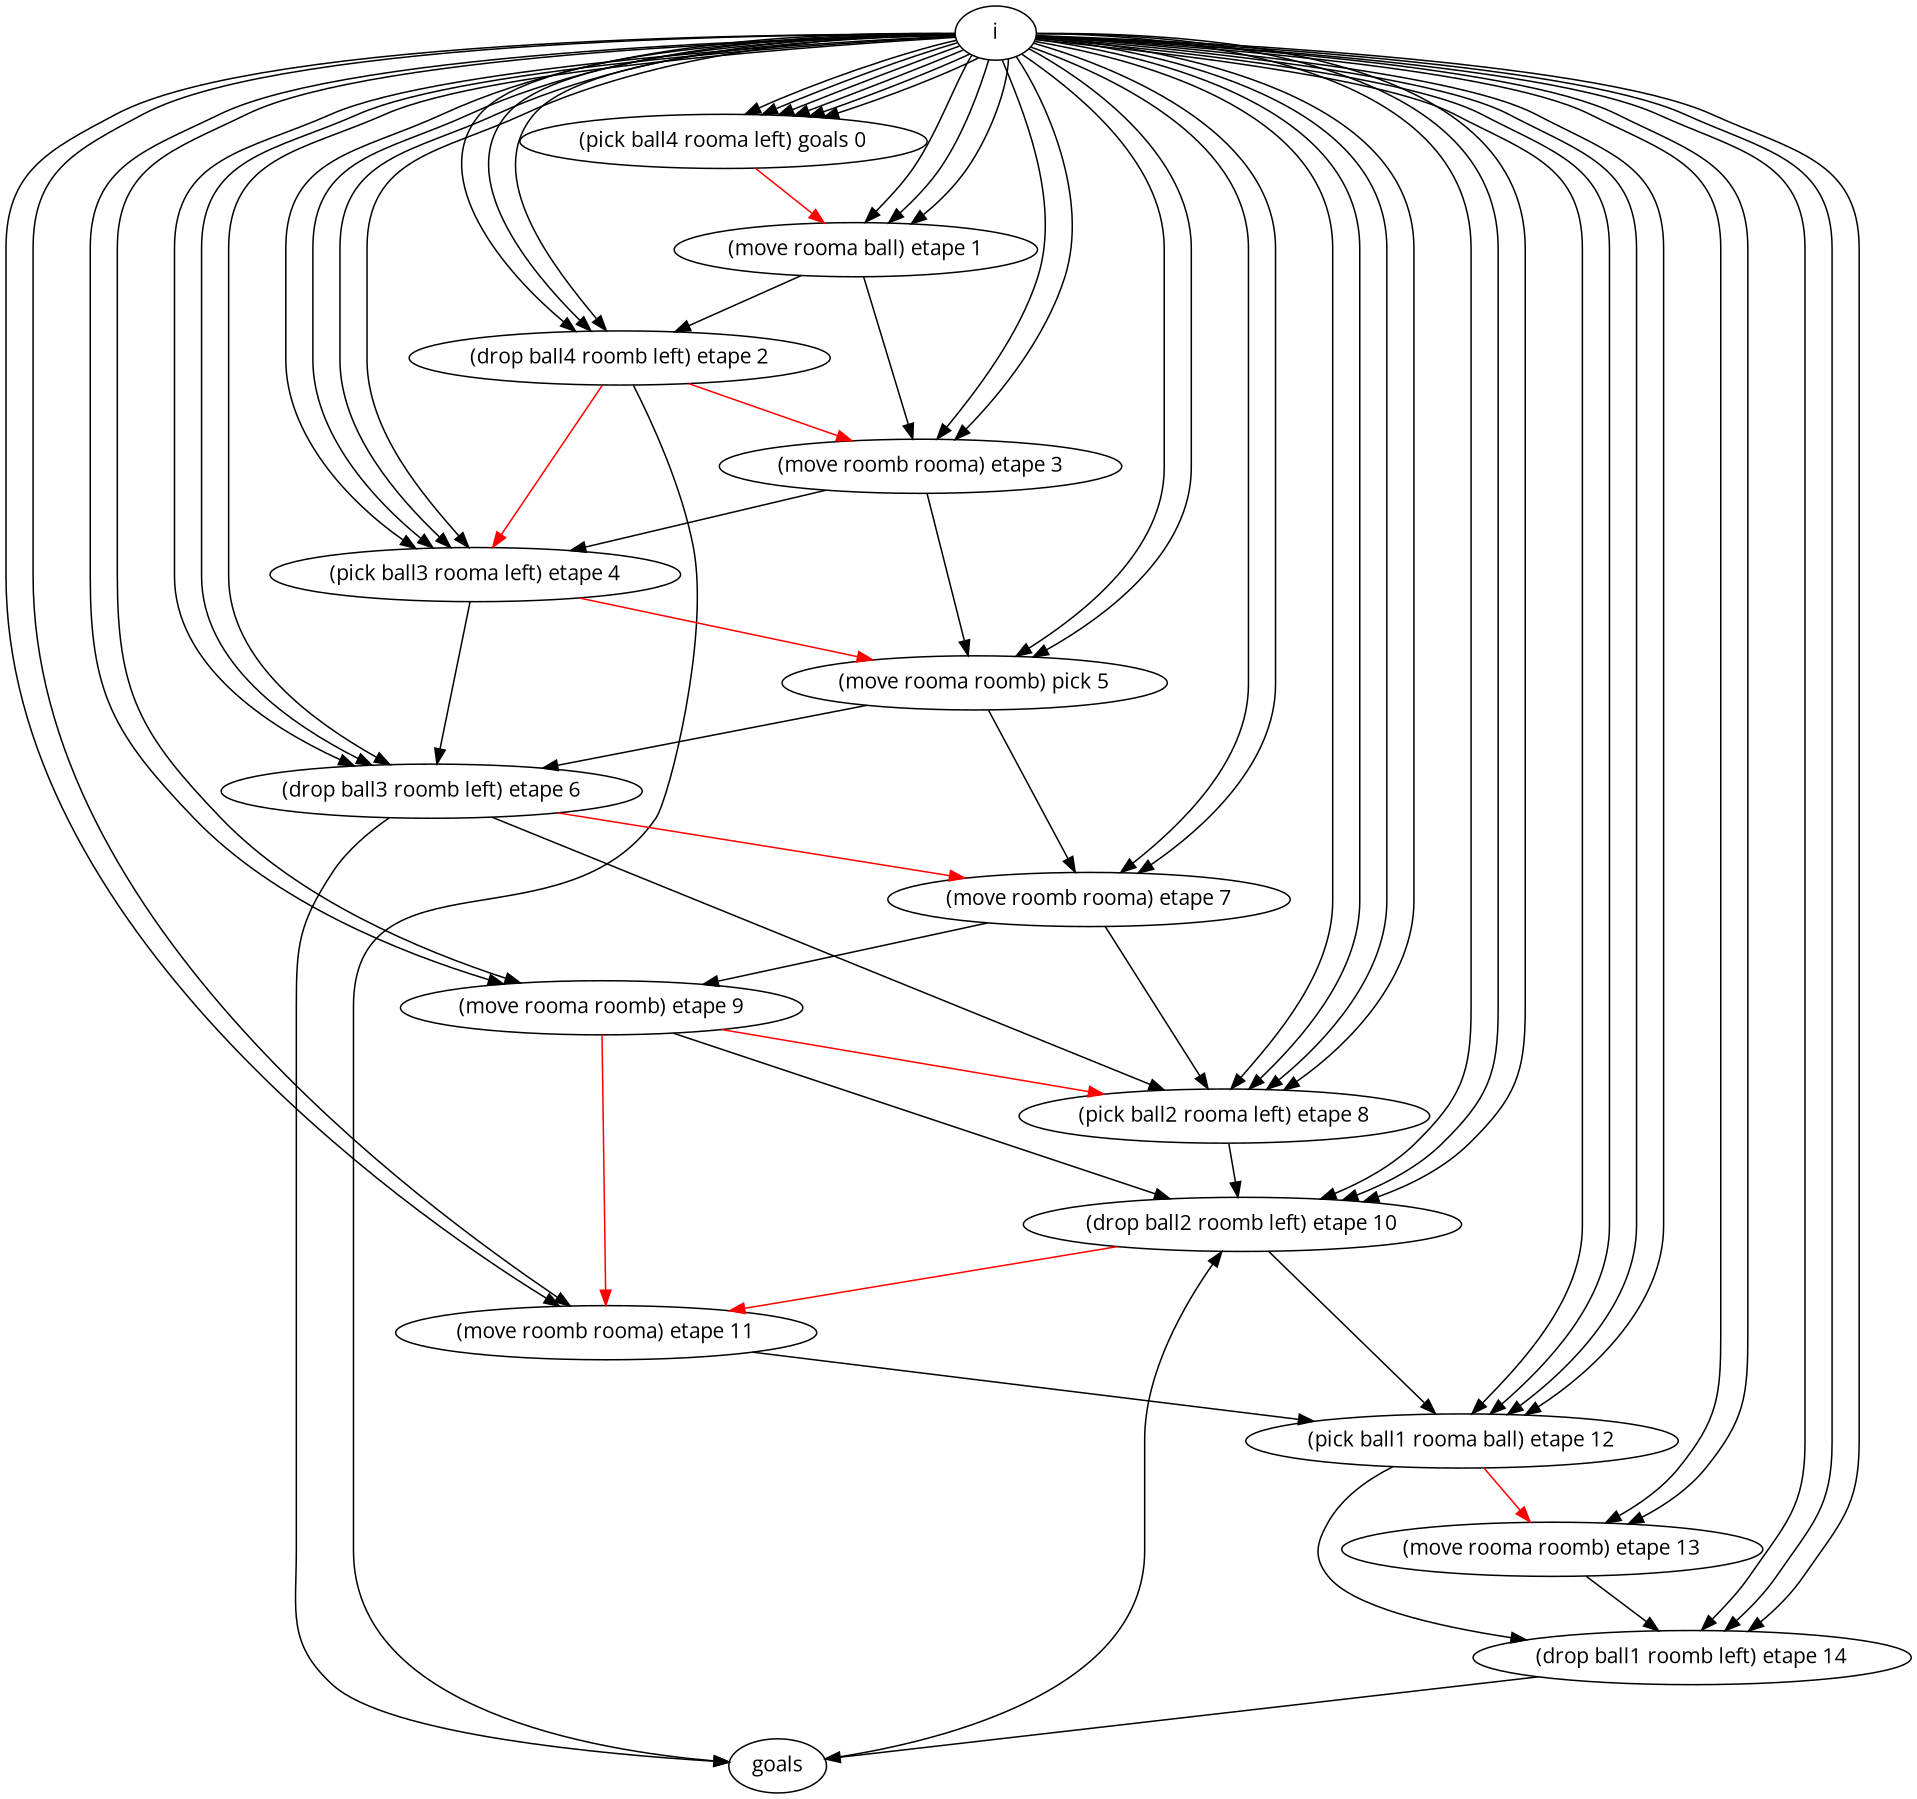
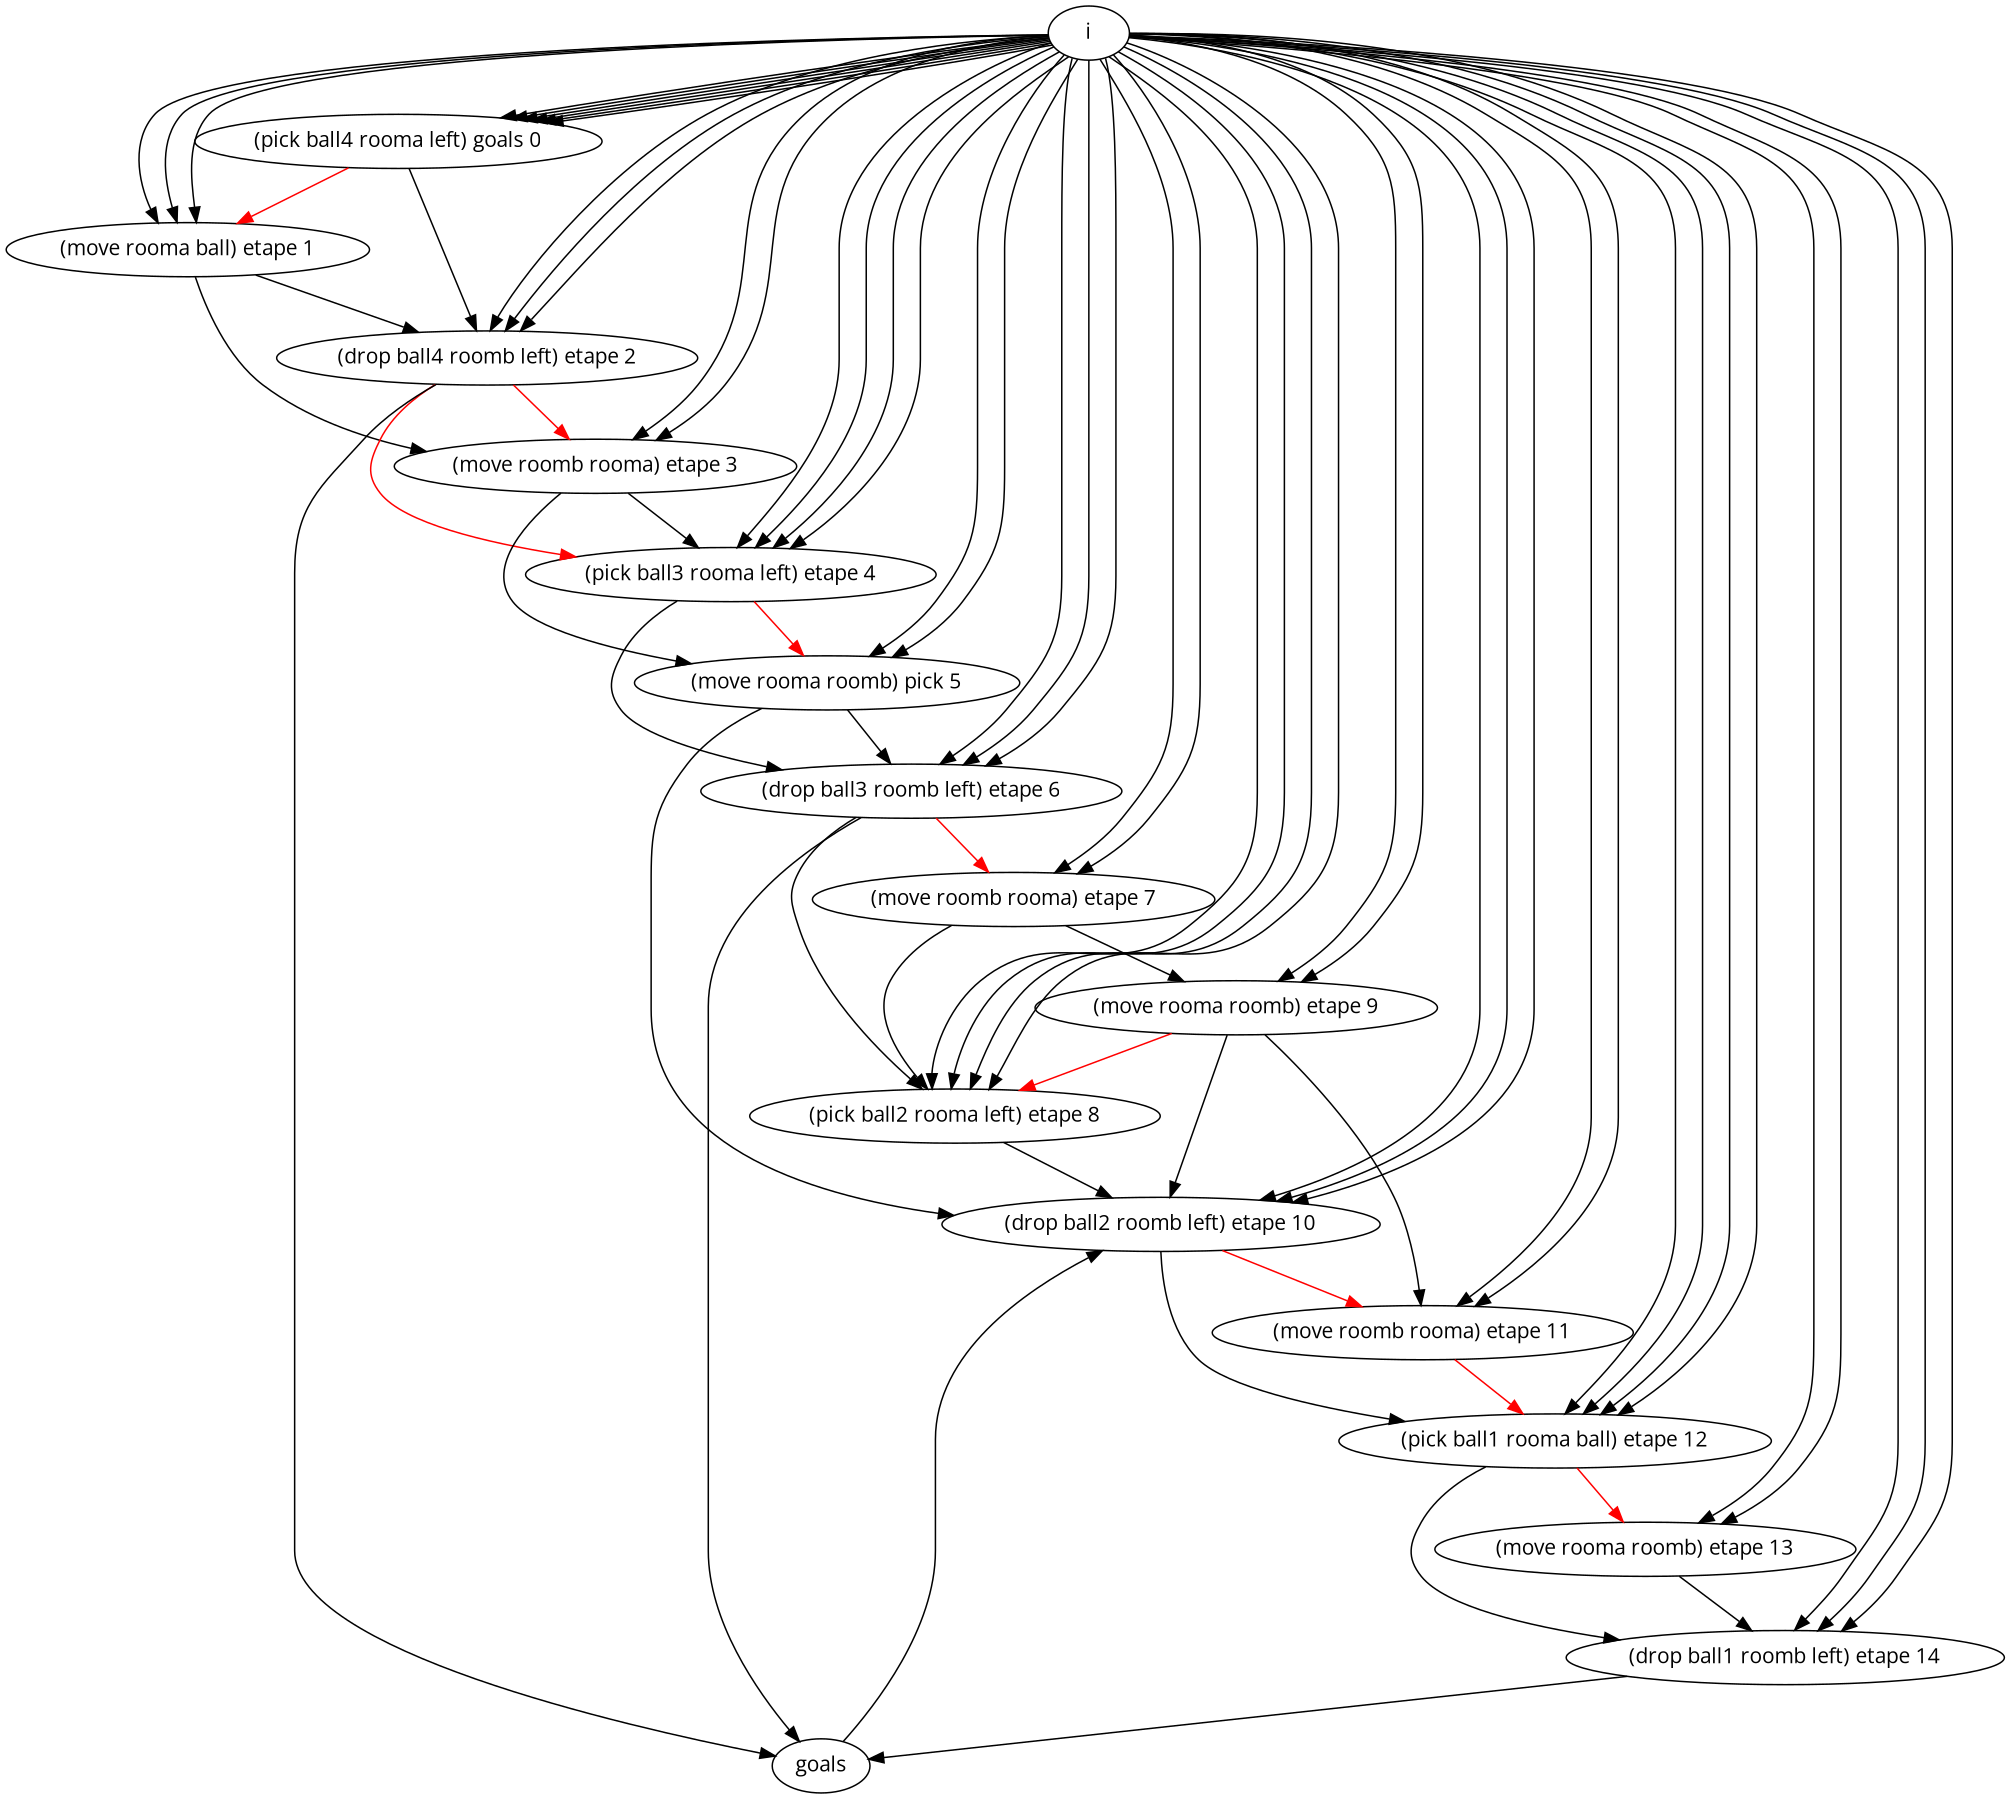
  digraph {
    fontname="Open Sans"
    node [fontname="Open Sans"]
    edge [fontname="Open Sans"]
    n1 [label="(pick ball4 rooma left) goals 0"]
    " i "
    n3 [label="(move rooma ball) etape 1"]
    "(drop ball4 roomb left) etape 2"
    "(move roomb rooma) etape 3"
    "(pick ball3 rooma left) etape 4"
    n7 [label="(move rooma roomb) pick 5"]
    "(drop ball3 roomb left) etape 6"
    "(move roomb rooma) etape 7"
    "(pick ball2 rooma left) etape 8"
    "(move rooma roomb) etape 9"
    "(drop ball2 roomb left) etape 10"
    "(move roomb rooma) etape 11"
    n14 [label="(pick ball1 rooma ball) etape 12"]
    "(move rooma roomb) etape 13"
    "(drop ball1 roomb left) etape 14"
    goals
    n1 -> n3 [color=red]
+   n1 -> "(drop ball4 roomb left) etape 2"
    " i " -> n1
    " i " -> n1
    " i " -> n1
    " i " -> n1
    " i " -> n1
    " i " -> n1
    " i " -> n3
    " i " -> n3
    " i " -> n3
    " i " -> "(drop ball4 roomb left) etape 2"
    " i " -> "(drop ball4 roomb left) etape 2"
    " i " -> "(drop ball4 roomb left) etape 2"
    " i " -> "(move roomb rooma) etape 3"
    " i " -> "(move roomb rooma) etape 3"
    " i " -> "(pick ball3 rooma left) etape 4"
    " i " -> "(pick ball3 rooma left) etape 4"
    " i " -> "(pick ball3 rooma left) etape 4"
    " i " -> "(pick ball3 rooma left) etape 4"
    " i " -> n7
    " i " -> n7
    " i " -> "(drop ball3 roomb left) etape 6"
    " i " -> "(drop ball3 roomb left) etape 6"
    " i " -> "(drop ball3 roomb left) etape 6"
    " i " -> "(move roomb rooma) etape 7"
    " i " -> "(move roomb rooma) etape 7"
    " i " -> "(pick ball2 rooma left) etape 8"
    " i " -> "(pick ball2 rooma left) etape 8"
    " i " -> "(pick ball2 rooma left) etape 8"
    " i " -> "(pick ball2 rooma left) etape 8"
    " i " -> "(move rooma roomb) etape 9"
    " i " -> "(move rooma roomb) etape 9"
    " i " -> "(drop ball2 roomb left) etape 10"
    " i " -> "(drop ball2 roomb left) etape 10"
    " i " -> "(drop ball2 roomb left) etape 10"
    " i " -> "(move roomb rooma) etape 11"
    " i " -> "(move roomb rooma) etape 11"
    " i " -> n14
    " i " -> n14
    " i " -> n14
    " i " -> n14
    " i " -> "(move rooma roomb) etape 13"
    " i " -> "(move rooma roomb) etape 13"
    " i " -> "(drop ball1 roomb left) etape 14"
    " i " -> "(drop ball1 roomb left) etape 14"
    " i " -> "(drop ball1 roomb left) etape 14"
    n3 -> "(drop ball4 roomb left) etape 2"
    n3 -> "(move roomb rooma) etape 3"
    "(drop ball4 roomb left) etape 2" -> "(move roomb rooma) etape 3" [color=red]
    "(drop ball4 roomb left) etape 2" -> "(pick ball3 rooma left) etape 4" [color=red]
    "(drop ball4 roomb left) etape 2" -> goals
    "(move roomb rooma) etape 3" -> "(pick ball3 rooma left) etape 4"
    "(move roomb rooma) etape 3" -> n7
    "(pick ball3 rooma left) etape 4" -> n7 [color=red]
    "(pick ball3 rooma left) etape 4" -> "(drop ball3 roomb left) etape 6"
    n7 -> "(drop ball3 roomb left) etape 6"
-   n7 -> "(move roomb rooma) etape 7"
+   n7 -> "(drop ball2 roomb left) etape 10"
    "(drop ball3 roomb left) etape 6" -> "(move roomb rooma) etape 7" [color=red]
    "(drop ball3 roomb left) etape 6" -> "(pick ball2 rooma left) etape 8"
    "(drop ball3 roomb left) etape 6" -> goals
    "(move roomb rooma) etape 7" -> "(pick ball2 rooma left) etape 8"
    "(move roomb rooma) etape 7" -> "(move rooma roomb) etape 9"
    "(pick ball2 rooma left) etape 8" -> "(drop ball2 roomb left) etape 10"
    "(move rooma roomb) etape 9" -> "(pick ball2 rooma left) etape 8" [color=red]
    "(move rooma roomb) etape 9" -> "(drop ball2 roomb left) etape 10"
-   "(move rooma roomb) etape 9" -> "(move roomb rooma) etape 11" [color=red]
+   "(move rooma roomb) etape 9" -> "(move roomb rooma) etape 11"
    "(drop ball2 roomb left) etape 10" -> "(move roomb rooma) etape 11" [color=red]
    "(drop ball2 roomb left) etape 10" -> n14
-   "(move roomb rooma) etape 11" -> n14
+   "(move roomb rooma) etape 11" -> n14 [color=red]
    n14 -> "(move rooma roomb) etape 13" [color=red]
    n14 -> "(drop ball1 roomb left) etape 14"
    "(move rooma roomb) etape 13" -> "(drop ball1 roomb left) etape 14"
    "(drop ball1 roomb left) etape 14" -> goals
    goals -> "(drop ball2 roomb left) etape 10"
  }
